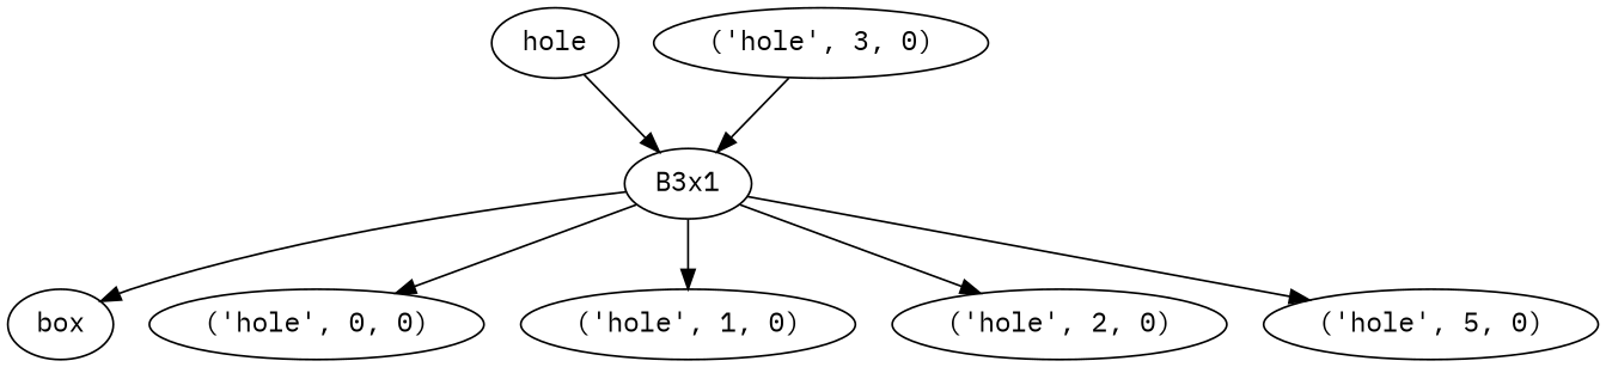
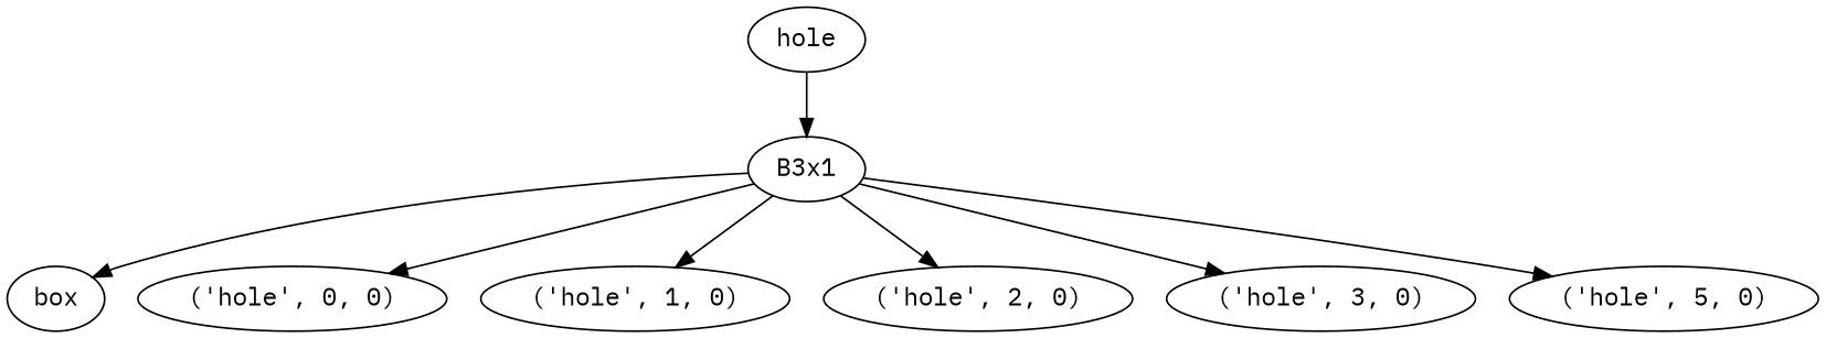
  digraph {
    fontname="IBM Plex Mono"
    rankdir=TB
    node [fontname="IBM Plex Mono"]
    edge [fontname="IBM Plex Mono"]
    n1 [label=hole]
    n2 [label=B3x1]
    n3 [label=box]
    n4 [label="\('hole',\ 0,\ 0\)"]
    n5 [label="\('hole',\ 1,\ 0\)"]
    n6 [label="\('hole',\ 2,\ 0\)"]
    n7 [label="\('hole',\ 3,\ 0\)"]
    n8 [label="\('hole',\ 5,\ 0\)"]
    n1 -> n2
    n2 -> n3
    n2 -> n4
    n2 -> n5
    n2 -> n6
-   n7 -> n2
+   n2 -> n7
    n2 -> n8
  }
